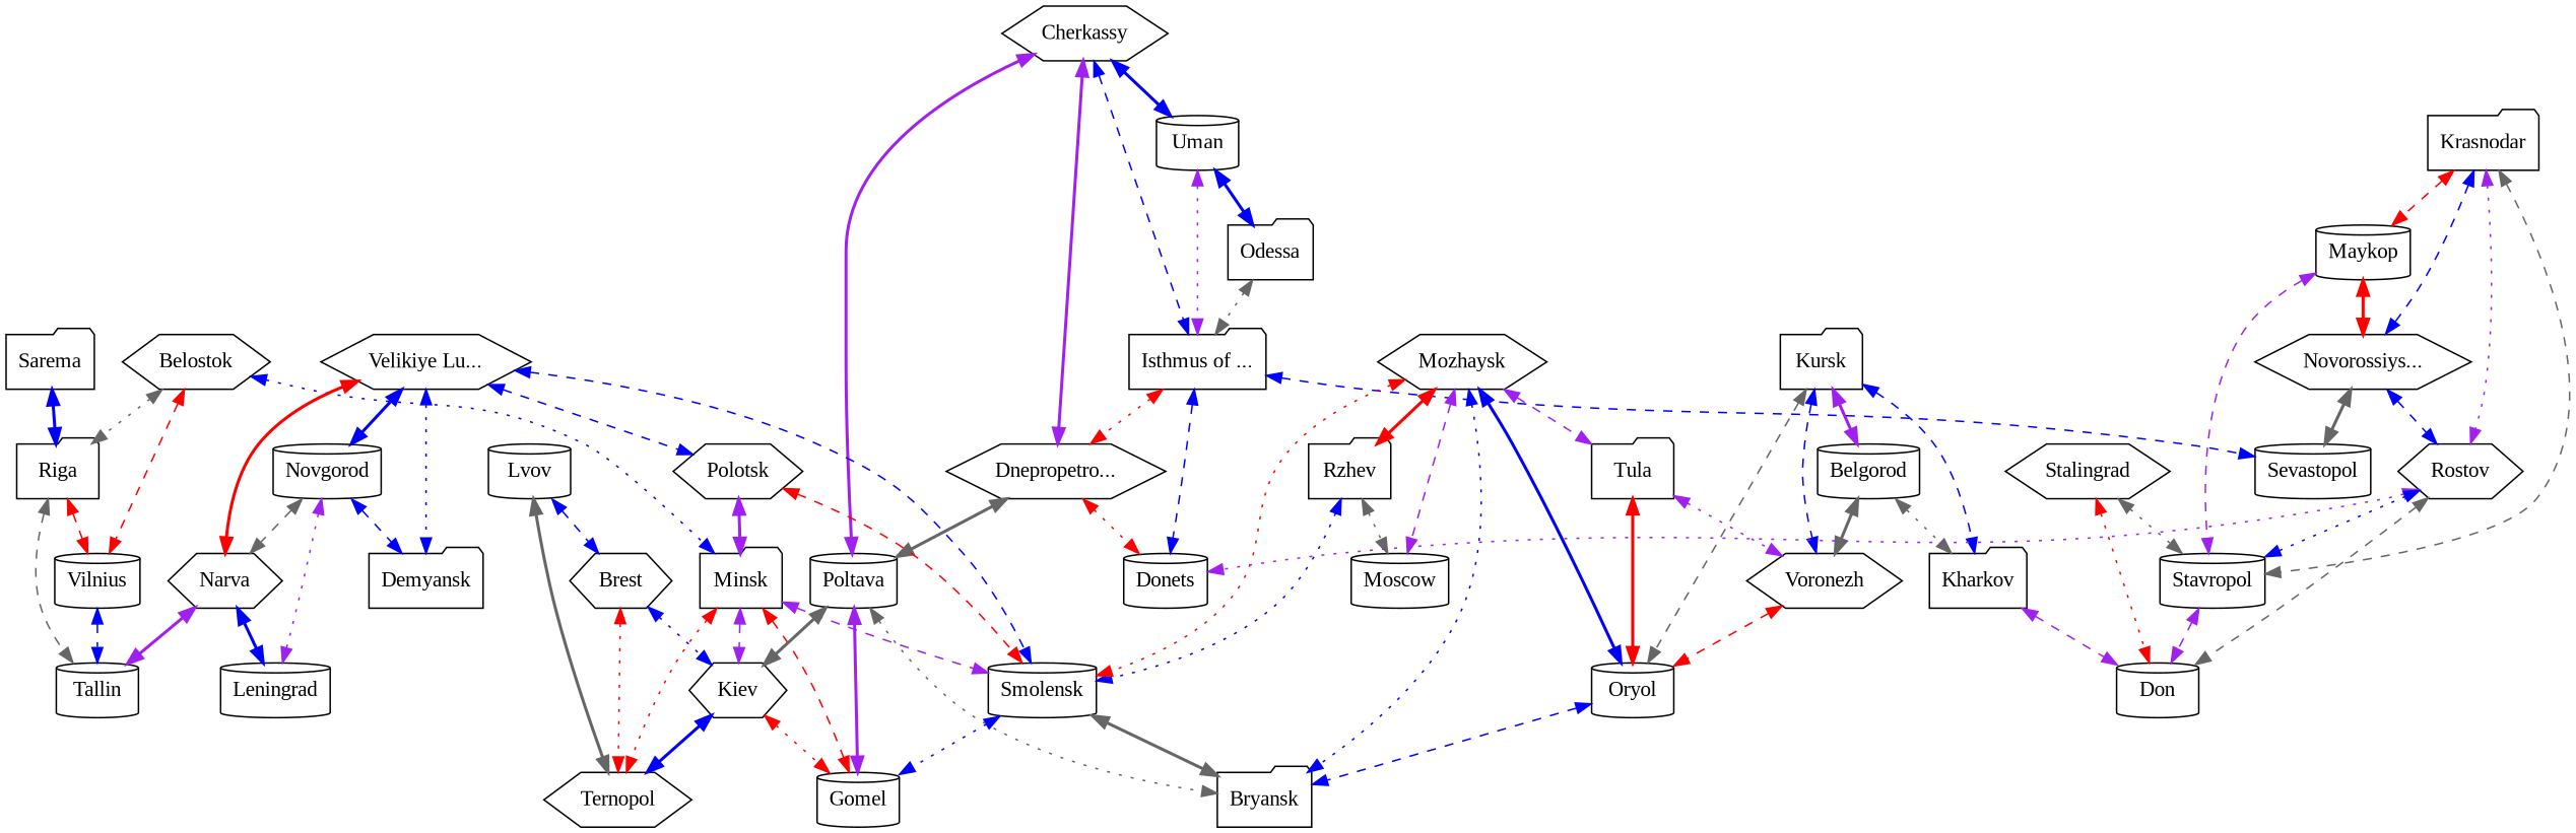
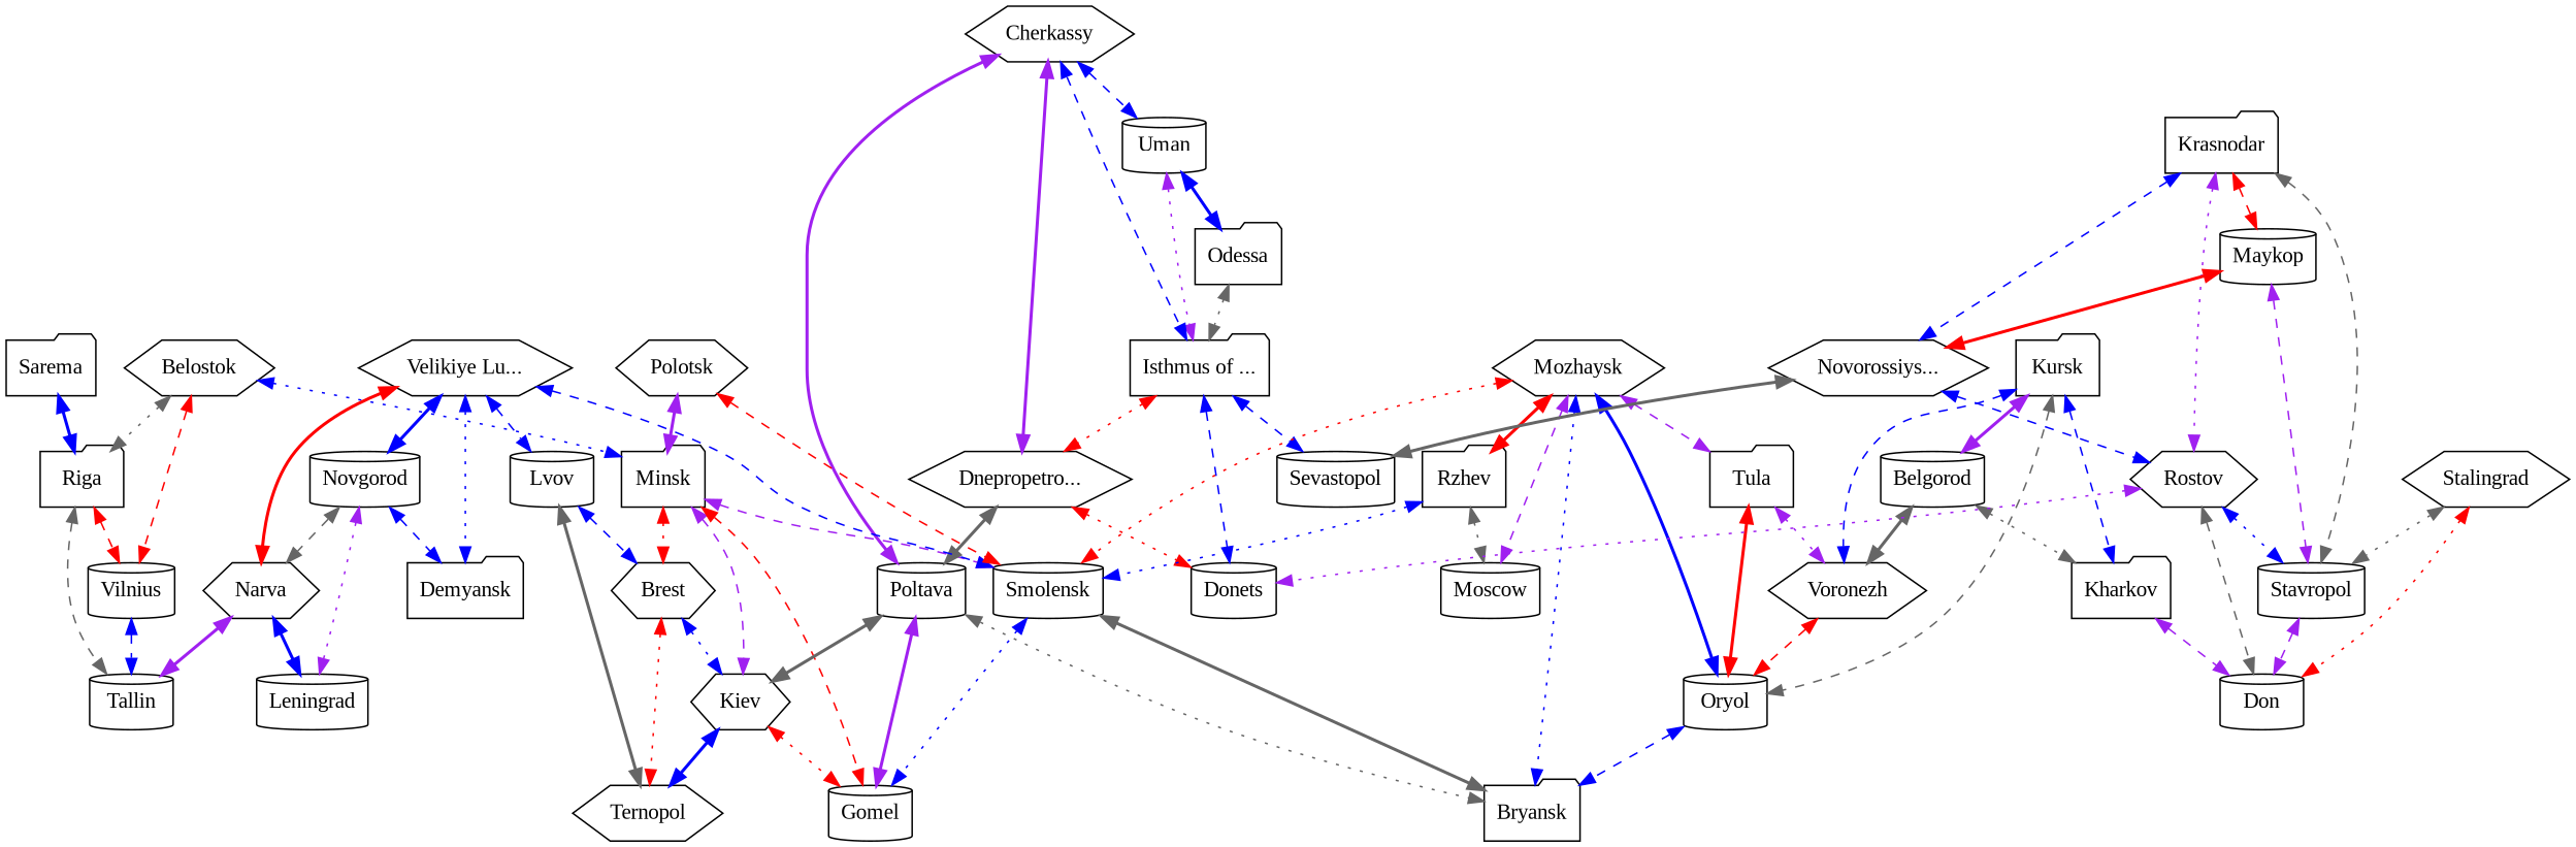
  graph {
    fontname="Liberation Serif"
    node [fontname="Liberation Serif" shape=cylinder]
    edge [color=blue dir=both fontname="Liberation Serif" style=dashed]
    n1 [label=Sarema shape=folder]
    n2 [label=Riga shape=folder]
    n3 [label=Tallin]
    n4 [label=Vilnius]
    n5 [label=Belostok shape=hexagon]
    n6 [label=Minsk shape=folder]
    n7 [label=Brest shape=hexagon]
    n8 [label=Kiev shape=hexagon]
    n9 [label=Gomel]
    n10 [label=Smolensk]
    n11 [label=Lvov]
    n12 [label=Ternopol shape=hexagon]
    n13 [label=Bryansk shape=folder]
    n14 [label=Poltava]
    n15 [label=Odessa shape=folder]
    n16 [label="Isthmus of ..." shape=folder]
    n17 [label=Sevastopol]
    n18 [label="Dnepropetro..." shape=hexagon]
    n19 [label=Donets]
    n20 [label=Uman]
    n21 [label=Cherkassy shape=hexagon]
    n22 [label=Leningrad]
    n23 [label=Narva shape=hexagon]
    n24 [label=Novgorod]
    n25 [label=Demyansk shape=folder]
    n26 [label="Velikiye Lu..." shape=hexagon]
    n27 [label=Polotsk shape=hexagon]
    n28 [label=Moscow]
    n29 [label=Rzhev shape=folder]
    n30 [label=Mozhaysk shape=hexagon]
    n31 [label=Tula shape=folder]
    n32 [label=Oryol]
    n33 [label=Voronezh shape=hexagon]
    n34 [label=Kursk shape=folder]
    n35 [label=Belgorod]
    n36 [label=Kharkov shape=folder]
    n37 [label=Don]
    n38 [label=Stalingrad shape=hexagon]
    n39 [label=Stavropol]
    n40 [label=Rostov shape=hexagon]
    n41 [label="Novorossiys..." shape=hexagon]
    n42 [label=Krasnodar shape=folder]
    n43 [label=Maykop]
    n1 -- n2 [style=bold]
    n2 -- n3 [color=gray40]
    n2 -- n4 [color=red]
    n4 -- n3
    n5 -- n2 [color=gray40 style=dotted]
    n5 -- n4 [color=red]
    n5 -- n6 [style=dotted]
-   n6 -- n12 [color=red style=dotted]
+   n6 -- n7 [color=red style=dotted]
    n6 -- n8 [color=purple]
    n6 -- n9 [color=red]
    n6 -- n10 [color=purple]
    n7 -- n8 [style=dotted]
    n7 -- n12 [color=red style=dotted]
    n8 -- n9 [color=red style=dotted]
    n8 -- n12 [style=bold]
    n10 -- n9 [style=dotted]
    n10 -- n13 [color=gray40 style=bold]
    n11 -- n7
    n11 -- n12 [color=gray40 style=bold]
    n14 -- n8 [color=gray40 style=bold]
    n14 -- n9 [color=purple style=bold]
    n14 -- n13 [color=gray40 style=dotted]
    n15 -- n16 [color=gray40 style=dotted]
    n16 -- n17
    n16 -- n18 [color=red style=dotted]
    n16 -- n19
    n18 -- n14 [color=gray40 style=bold]
    n18 -- n19 [color=red style=dotted]
    n20 -- n15 [style=bold]
    n20 -- n16 [color=purple style=dotted]
    n21 -- n14 [color=purple style=bold]
    n21 -- n16
    n21 -- n18 [color=purple style=bold]
-   n21 -- n20 [style=bold]
+   n21 -- n20
    n23 -- n3 [color=purple style=bold]
    n23 -- n22 [style=bold]
    n24 -- n22 [color=purple style=dotted]
    n24 -- n23 [color=gray40]
    n24 -- n25
    n26 -- n10
    n26 -- n23 [color=red style=bold]
    n26 -- n24 [style=bold]
    n26 -- n25 [style=dotted]
-   n26 -- n27
+   n26 -- n11
    n27 -- n6 [color=purple style=bold]
    n27 -- n10 [color=red]
    n29 -- n10 [style=dotted]
    n29 -- n28 [color=gray40 style=dotted]
    n30 -- n10 [color=red style=dotted]
    n30 -- n13 [style=dotted]
    n30 -- n28 [color=purple]
    n30 -- n29 [color=red style=bold]
    n30 -- n31 [color=purple]
    n30 -- n32 [style=bold]
    n31 -- n32 [color=red style=bold]
    n31 -- n33 [color=purple style=dotted]
    n32 -- n13
    n33 -- n32 [color=red]
    n34 -- n32 [color=gray40]
    n34 -- n33
    n34 -- n35 [color=purple style=bold]
    n34 -- n36
    n35 -- n33 [color=gray40 style=bold]
    n35 -- n36 [color=gray40 style=dotted]
    n36 -- n37 [color=purple]
    n38 -- n37 [color=red style=dotted]
    n38 -- n39 [color=gray40 style=dotted]
    n39 -- n37 [color=purple]
    n40 -- n19 [color=purple style=dotted]
    n40 -- n37 [color=gray40]
    n40 -- n39 [style=dotted]
    n41 -- n17 [color=gray40 style=bold]
    n41 -- n40
    n42 -- n39 [color=gray40]
    n42 -- n40 [color=purple style=dotted]
    n42 -- n41
    n42 -- n43 [color=red]
    n43 -- n39 [color=purple]
    n43 -- n41 [color=red style=bold]
  }
